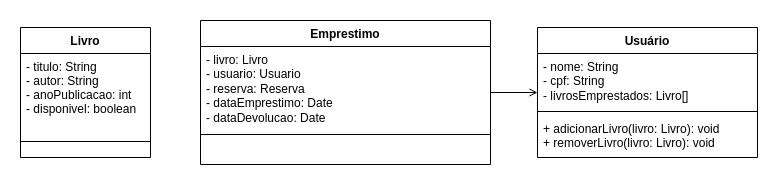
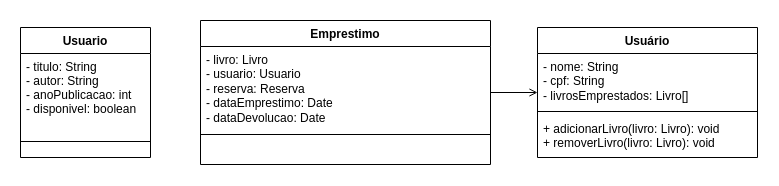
  <mxCell id="0" />
  <mxCell id="1" parent="0" />
- <mxCell id="2" value="Livro" style="swimlane;fontStyle=1;align=center;verticalAlign=top;childLayout=stackLayout;horizontal=1;startSize=26;horizontalStack=0;resizeParent=1;resizeLast=0;collapsible=1;marginBottom=0;rounded=0;shadow=0;strokeWidth=1;" parent="1" vertex="1"><mxGeometry x="20" y="27" width="130" height="130" as="geometry"><mxRectangle x="550" y="140" width="160" height="26" as="alternateBounds" /></mxGeometry></mxCell>
+ <mxCell id="2" value="Usuario" style="swimlane;fontStyle=1;align=center;verticalAlign=top;childLayout=stackLayout;horizontal=1;startSize=26;horizontalStack=0;resizeParent=1;resizeLast=0;collapsible=1;marginBottom=0;rounded=0;shadow=0;strokeWidth=1;" parent="1" vertex="1"><mxGeometry x="20" y="27" width="130" height="130" as="geometry"><mxRectangle x="550" y="140" width="160" height="26" as="alternateBounds" /></mxGeometry></mxCell>
  <mxCell id="3" value="- titulo: String &#10;- autor: String &#10;- anoPublicacao: int&#10;- disponivel: boolean" style="text;align=left;verticalAlign=top;spacingLeft=4;spacingRight=4;overflow=hidden;rotatable=0;points=[[0,0.5],[1,0.5]];portConstraint=eastwest;rounded=0;shadow=0;html=0;" parent="2" vertex="1"><mxGeometry y="26" width="130" height="84" as="geometry" /></mxCell>
  <mxCell id="4" value="" style="line;html=1;strokeWidth=1;align=left;verticalAlign=middle;spacingTop=-1;spacingLeft=3;spacingRight=3;rotatable=0;labelPosition=right;points=[];portConstraint=eastwest;" parent="2" vertex="1"><mxGeometry y="110" width="130" height="8" as="geometry" /></mxCell>
  <mxCell id="5" value="Usuário" style="swimlane;fontStyle=1;align=center;verticalAlign=top;childLayout=stackLayout;horizontal=1;startSize=26;horizontalStack=0;resizeParent=1;resizeParentMax=0;resizeLast=0;collapsible=1;marginBottom=0;whiteSpace=wrap;html=1;" parent="1" vertex="1"><mxGeometry x="537" y="27" width="220" height="130" as="geometry" /></mxCell>
  <mxCell id="6" value="- nome: String&lt;br&gt;- cpf: String   &lt;br&gt;- livrosEmprestados: Livro[]" style="text;strokeColor=none;fillColor=none;align=left;verticalAlign=top;spacingLeft=4;spacingRight=4;overflow=hidden;rotatable=0;points=[[0,0.5],[1,0.5]];portConstraint=eastwest;whiteSpace=wrap;html=1;" parent="5" vertex="1"><mxGeometry y="26" width="220" height="54" as="geometry" /></mxCell>
  <mxCell id="7" value="" style="line;strokeWidth=1;fillColor=none;align=left;verticalAlign=middle;spacingTop=-1;spacingLeft=3;spacingRight=3;rotatable=0;labelPosition=right;points=[];portConstraint=eastwest;strokeColor=inherit;" parent="5" vertex="1"><mxGeometry y="80" width="220" height="8" as="geometry" /></mxCell>
  <mxCell id="8" value="+ adicionarLivro(livro: Livro): void&lt;div style=&quot;border-color: var(--border-color);&quot;&gt;+ removerLivro(livro: Livro): void&lt;/div&gt;" style="text;strokeColor=none;fillColor=none;align=left;verticalAlign=top;spacingLeft=4;spacingRight=4;overflow=hidden;rotatable=0;points=[[0,0.5],[1,0.5]];portConstraint=eastwest;whiteSpace=wrap;html=1;" parent="5" vertex="1"><mxGeometry y="88" width="220" height="42" as="geometry" /></mxCell>
  <mxCell id="9" value="Emprestimo" style="swimlane;fontStyle=1;align=center;verticalAlign=top;childLayout=stackLayout;horizontal=1;startSize=26;horizontalStack=0;resizeParent=1;resizeParentMax=0;resizeLast=0;collapsible=1;marginBottom=0;whiteSpace=wrap;html=1;" parent="1" vertex="1"><mxGeometry x="200" y="20" width="290" height="144" as="geometry" /></mxCell>
  <mxCell id="10" value="- livro: Livro&amp;nbsp;&lt;br&gt;- usuario: Usuario&lt;br&gt;- reserva: Reserva&lt;br&gt;- dataEmprestimo: Date&lt;br&gt;- dataDevolucao: Date" style="text;strokeColor=none;fillColor=none;align=left;verticalAlign=top;spacingLeft=4;spacingRight=4;overflow=hidden;rotatable=0;points=[[0,0.5],[1,0.5]];portConstraint=eastwest;whiteSpace=wrap;html=1;" parent="9" vertex="1"><mxGeometry y="26" width="290" height="84" as="geometry" /></mxCell>
  <mxCell id="11" value="" style="line;strokeWidth=1;fillColor=none;align=left;verticalAlign=middle;spacingTop=-1;spacingLeft=3;spacingRight=3;rotatable=0;labelPosition=right;points=[];portConstraint=eastwest;strokeColor=inherit;" parent="9" vertex="1"><mxGeometry y="110" width="290" height="8" as="geometry" /></mxCell>
  <mxCell id="12" value="&amp;nbsp;" style="text;strokeColor=none;fillColor=none;align=left;verticalAlign=top;spacingLeft=4;spacingRight=4;overflow=hidden;rotatable=0;points=[[0,0.5],[1,0.5]];portConstraint=eastwest;whiteSpace=wrap;html=1;" parent="9" vertex="1"><mxGeometry y="118" width="290" height="26" as="geometry" /></mxCell>
  <mxCell id="13" value="" style="endArrow=open;html=1;rounded=0;" parent="1" source="9" target="5" edge="1"><mxGeometry width="50" height="50" relative="1" as="geometry"><mxPoint x="420" y="257" as="sourcePoint" /><mxPoint x="470" y="207" as="targetPoint" /></mxGeometry></mxCell>
